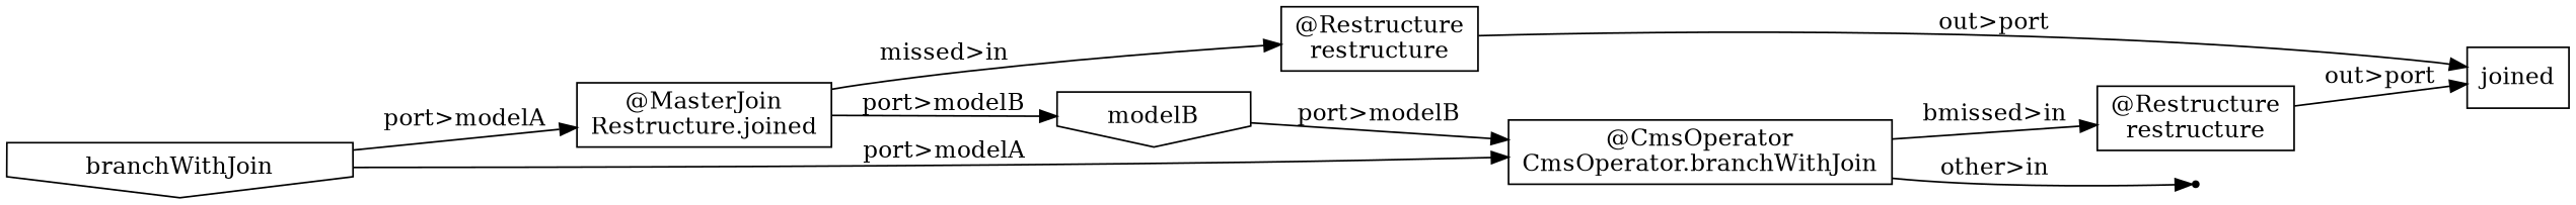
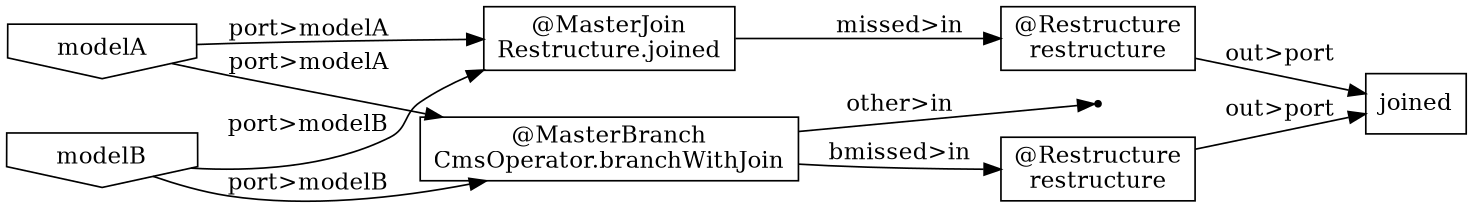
  digraph {
    rankdir=LR
    node [shape=box]
-   n1 [label=branchWithJoin shape=invhouse]
+   n1 [label=modelA shape=invhouse]
    n2 [label="@MasterJoin\nRestructure.joined"]
-   n3 [label="@CmsOperator\nCmsOperator.branchWithJoin"]
+   n3 [label="@MasterBranch\nCmsOperator.branchWithJoin"]
    n4 [label="@Restructure\nrestructure"]
    n5 [label="@Restructure\nrestructure"]
    "bb14719f-0d47-4e4b-b721-ae011f555377" [shape=point]
    n7 [label=joined]
    n8 [label=modelB shape=invhouse]
    n1 -> n2 [label="port>modelA"]
    n1 -> n3 [label="port>modelA"]
    n2 -> n4 [label="missed>in"]
    n3 -> n5 [label="bmissed>in"]
    n3 -> "bb14719f-0d47-4e4b-b721-ae011f555377" [label="other>in"]
    n4 -> n7 [label="out>port"]
    n5 -> n7 [label="out>port"]
-   n2 -> n8 [label="port>modelB"]
+   n8 -> n2 [label="port>modelB"]
    n8 -> n3 [label="port>modelB"]
  }
